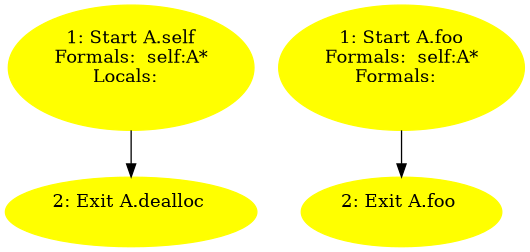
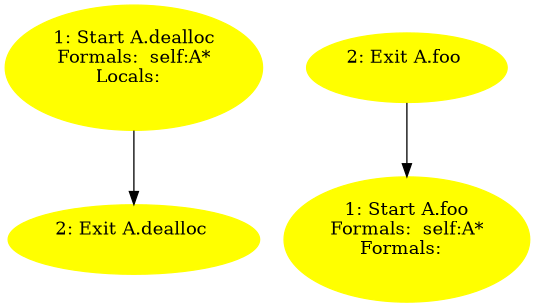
  digraph {
    node [color=yellow style=filled]
-   n1 [label="1: Start A.self\nFormals:  self:A*\nLocals:  \n  "]
+   n1 [label="1: Start A.dealloc\nFormals:  self:A*\nLocals:  \n  "]
    n2 [label="2: Exit A.dealloc \n  "]
    n3 [label="1: Start A.foo\nFormals:  self:A*\nFormals:  \n  "]
    n4 [label="2: Exit A.foo \n  "]
    n1 -> n2
-   n3 -> n4
+   n4 -> n3
  }
